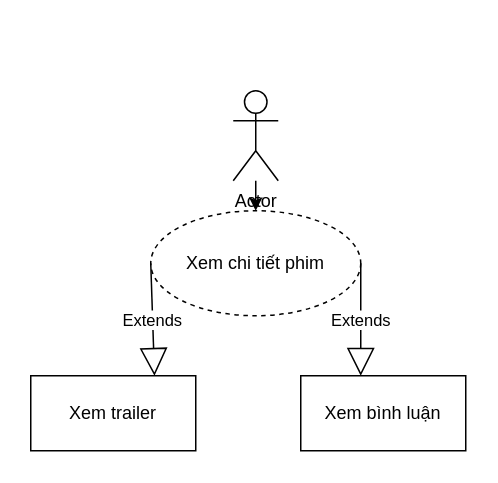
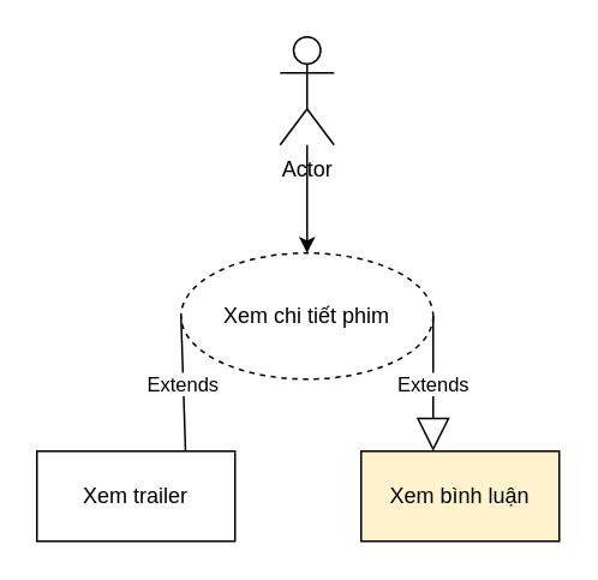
  <mxCell id="0" />
  <mxCell id="1" parent="0" />
- <mxCell id="2" value="Actor" style="shape=umlActor;verticalLabelPosition=bottom;verticalAlign=top;html=1;" vertex="1" parent="1"><mxGeometry x="155" y="60" width="30" height="60" as="geometry" /></mxCell>
+ <mxCell id="2" value="Actor" style="shape=umlActor;verticalLabelPosition=bottom;verticalAlign=top;html=1;" vertex="1" parent="1"><mxGeometry x="155" y="20" width="30" height="60" as="geometry" /></mxCell>
  <mxCell id="3" value="Xem chi tiết phim" style="ellipse;whiteSpace=wrap;html=1;dashed=1;" vertex="1" parent="1"><mxGeometry x="100" y="140" width="140" height="70" as="geometry" /></mxCell>
  <mxCell id="4" value="Xem trailer" style="html=1;whiteSpace=wrap;" vertex="1" parent="1"><mxGeometry x="20" y="250" width="110" height="50" as="geometry" /></mxCell>
- <mxCell id="5" value="Xem bình luận" style="html=1;whiteSpace=wrap;" vertex="1" parent="1"><mxGeometry x="200" y="250" width="110" height="50" as="geometry" /></mxCell>
- <mxCell id="6" value="Extends" style="endArrow=block;endSize=16;endFill=0;html=1;rounded=0;exitX=0;exitY=0.5;exitDx=0;exitDy=0;entryX=0.75;entryY=0;entryDx=0;entryDy=0;" edge="1" parent="1" source="3" target="4"><mxGeometry width="160" relative="1" as="geometry"><mxPoint x="70" y="180" as="sourcePoint" /><mxPoint x="70" y="250" as="targetPoint" /><Array as="points" /></mxGeometry></mxCell>
+ <mxCell id="5" value="Xem bình luận" style="html=1;whiteSpace=wrap;fillColor=#fff2cc;" vertex="1" parent="1"><mxGeometry x="200" y="250" width="110" height="50" as="geometry" /></mxCell>
+ <mxCell id="6" value="Extends" style="endArrow=none;endSize=16;endFill=0;html=1;rounded=0;exitX=0;exitY=0.5;exitDx=0;exitDy=0;entryX=0.75;entryY=0;entryDx=0;entryDy=0;" edge="1" parent="1" source="3" target="4"><mxGeometry width="160" relative="1" as="geometry"><mxPoint x="70" y="180" as="sourcePoint" /><mxPoint x="70" y="250" as="targetPoint" /><Array as="points" /></mxGeometry></mxCell>
  <mxCell id="7" value="Extends" style="endArrow=block;endSize=16;endFill=0;html=1;rounded=0;entryX=0.75;entryY=0;entryDx=0;entryDy=0;exitX=1;exitY=0.5;exitDx=0;exitDy=0;" edge="1" parent="1" source="3"><mxGeometry width="160" relative="1" as="geometry"><mxPoint x="240" y="190" as="sourcePoint" /><mxPoint x="240" y="250" as="targetPoint" /><Array as="points" /></mxGeometry></mxCell>
  <mxCell id="8" value="" style="endArrow=classic;html=1;rounded=0;entryX=0.5;entryY=0;entryDx=0;entryDy=0;" edge="1" parent="1" source="2" target="3"><mxGeometry width="50" height="50" relative="1" as="geometry"><mxPoint x="150" y="240" as="sourcePoint" /><mxPoint x="200" y="190" as="targetPoint" /></mxGeometry></mxCell>
